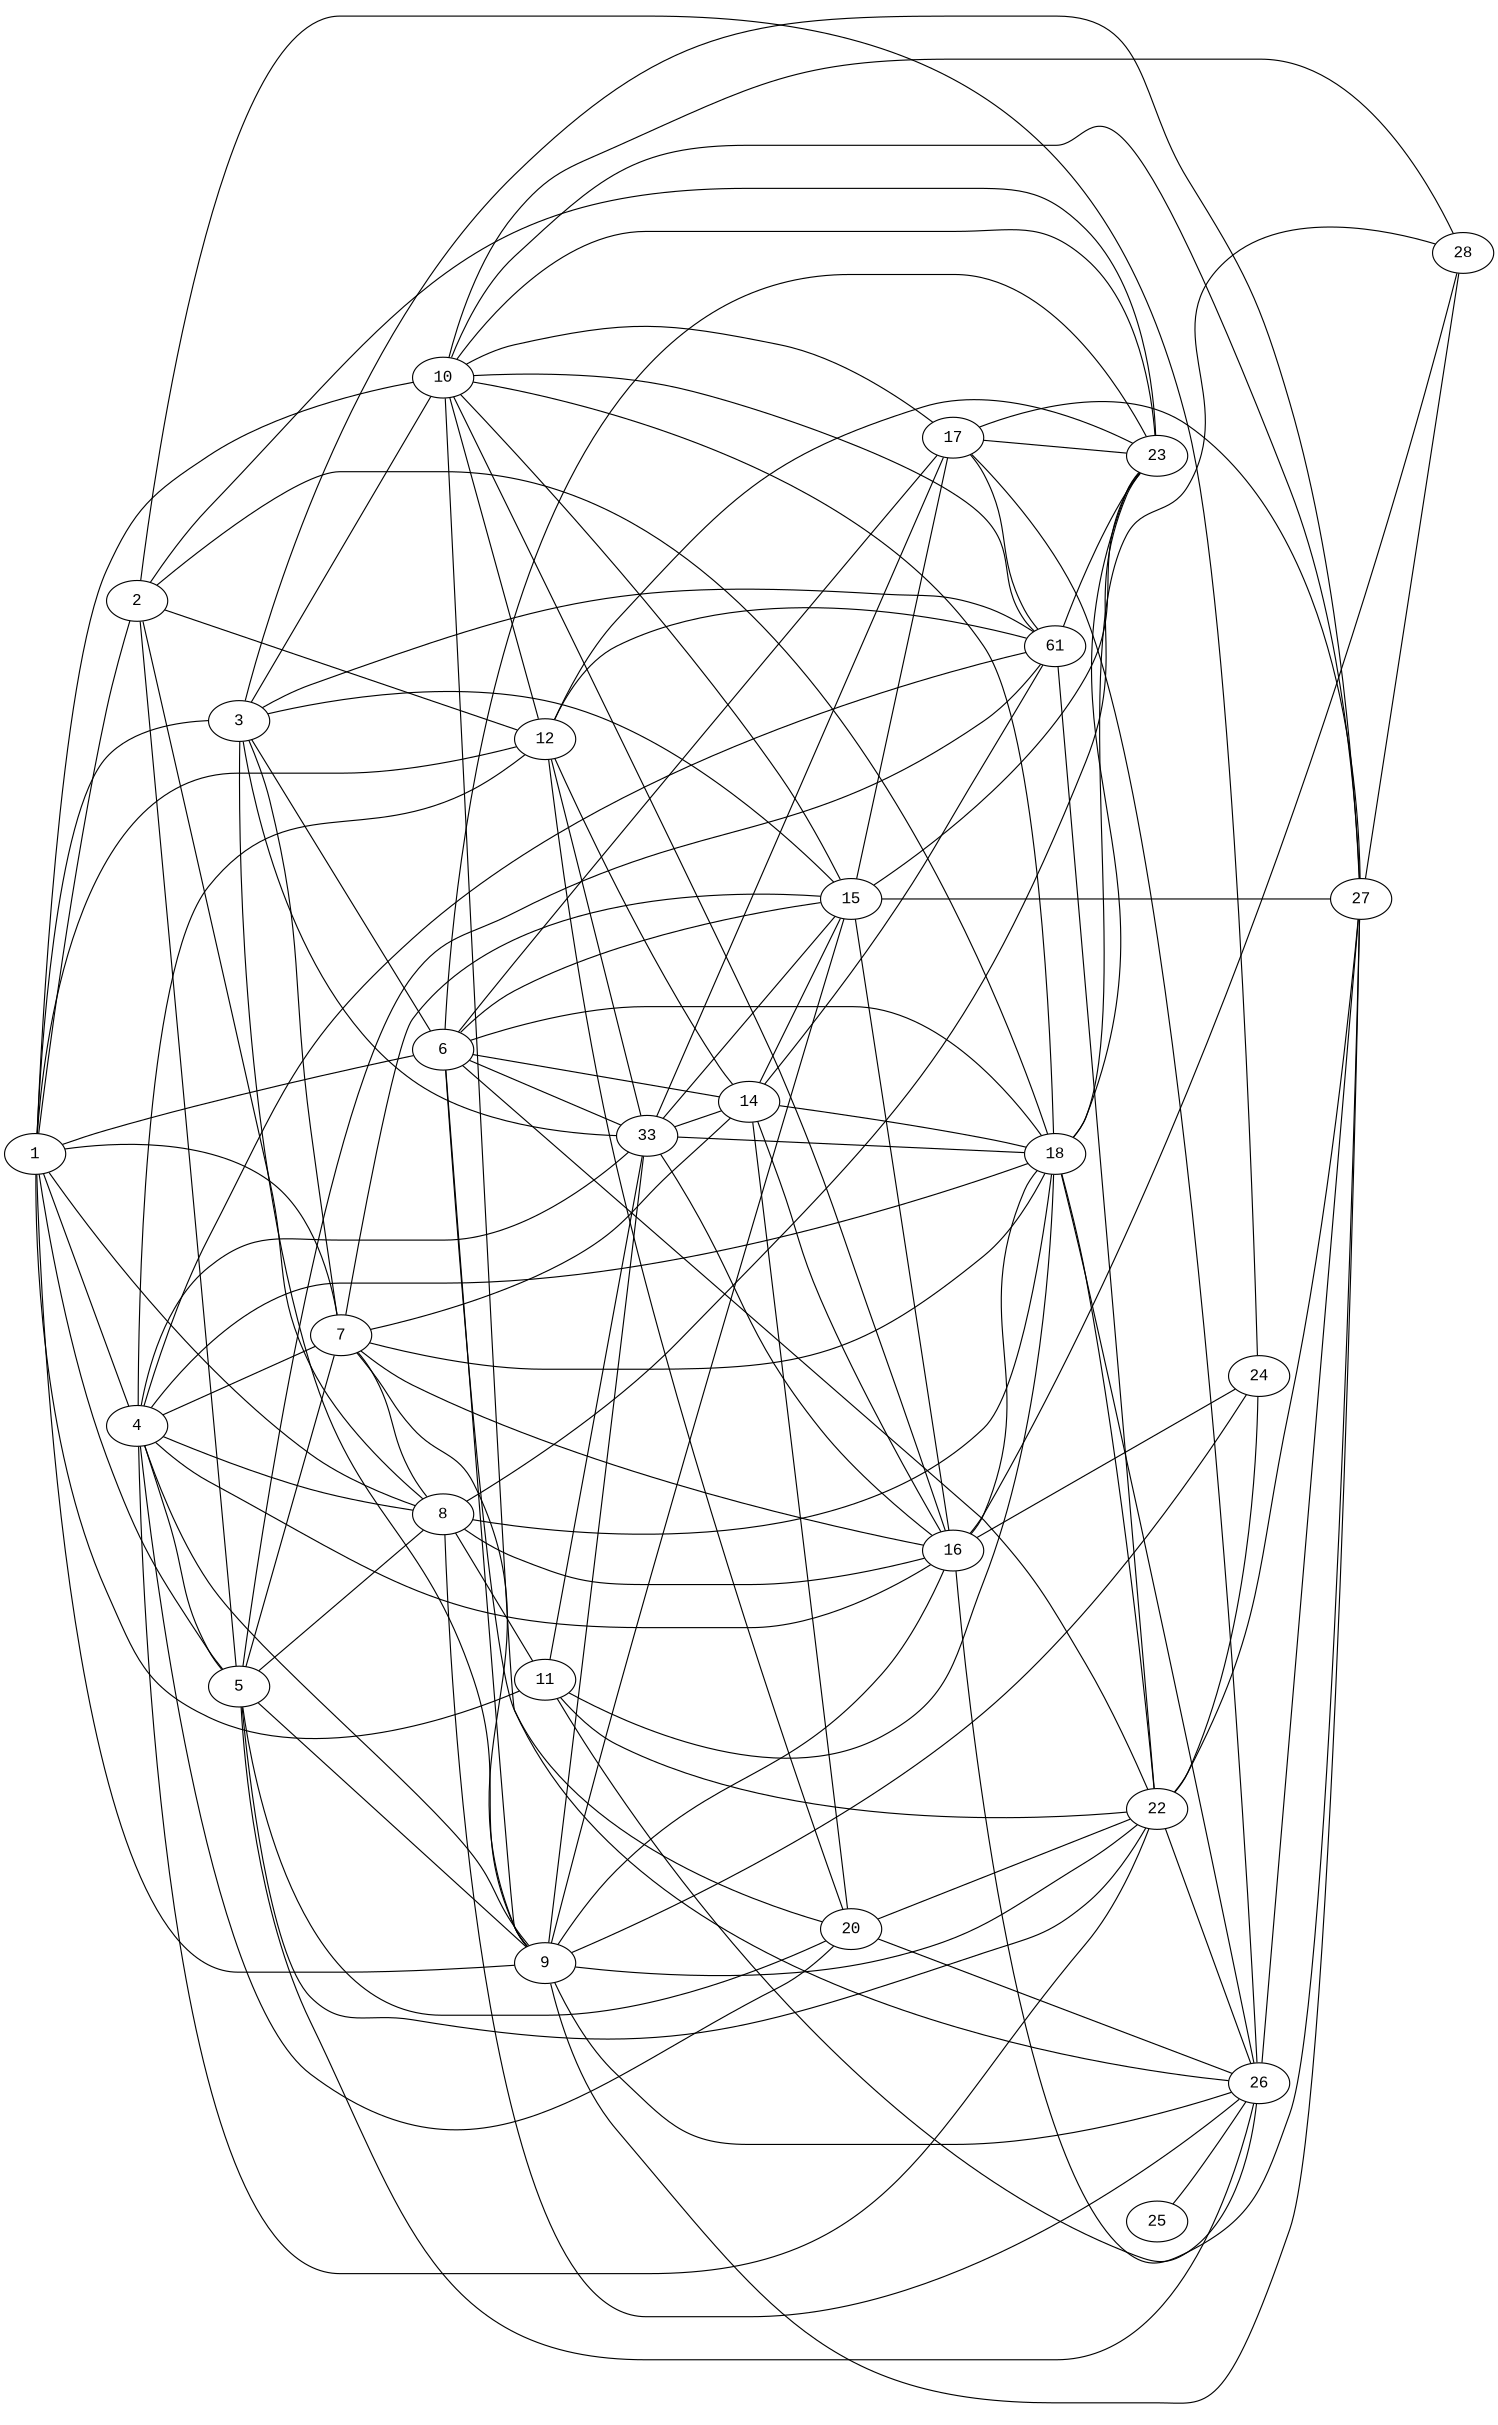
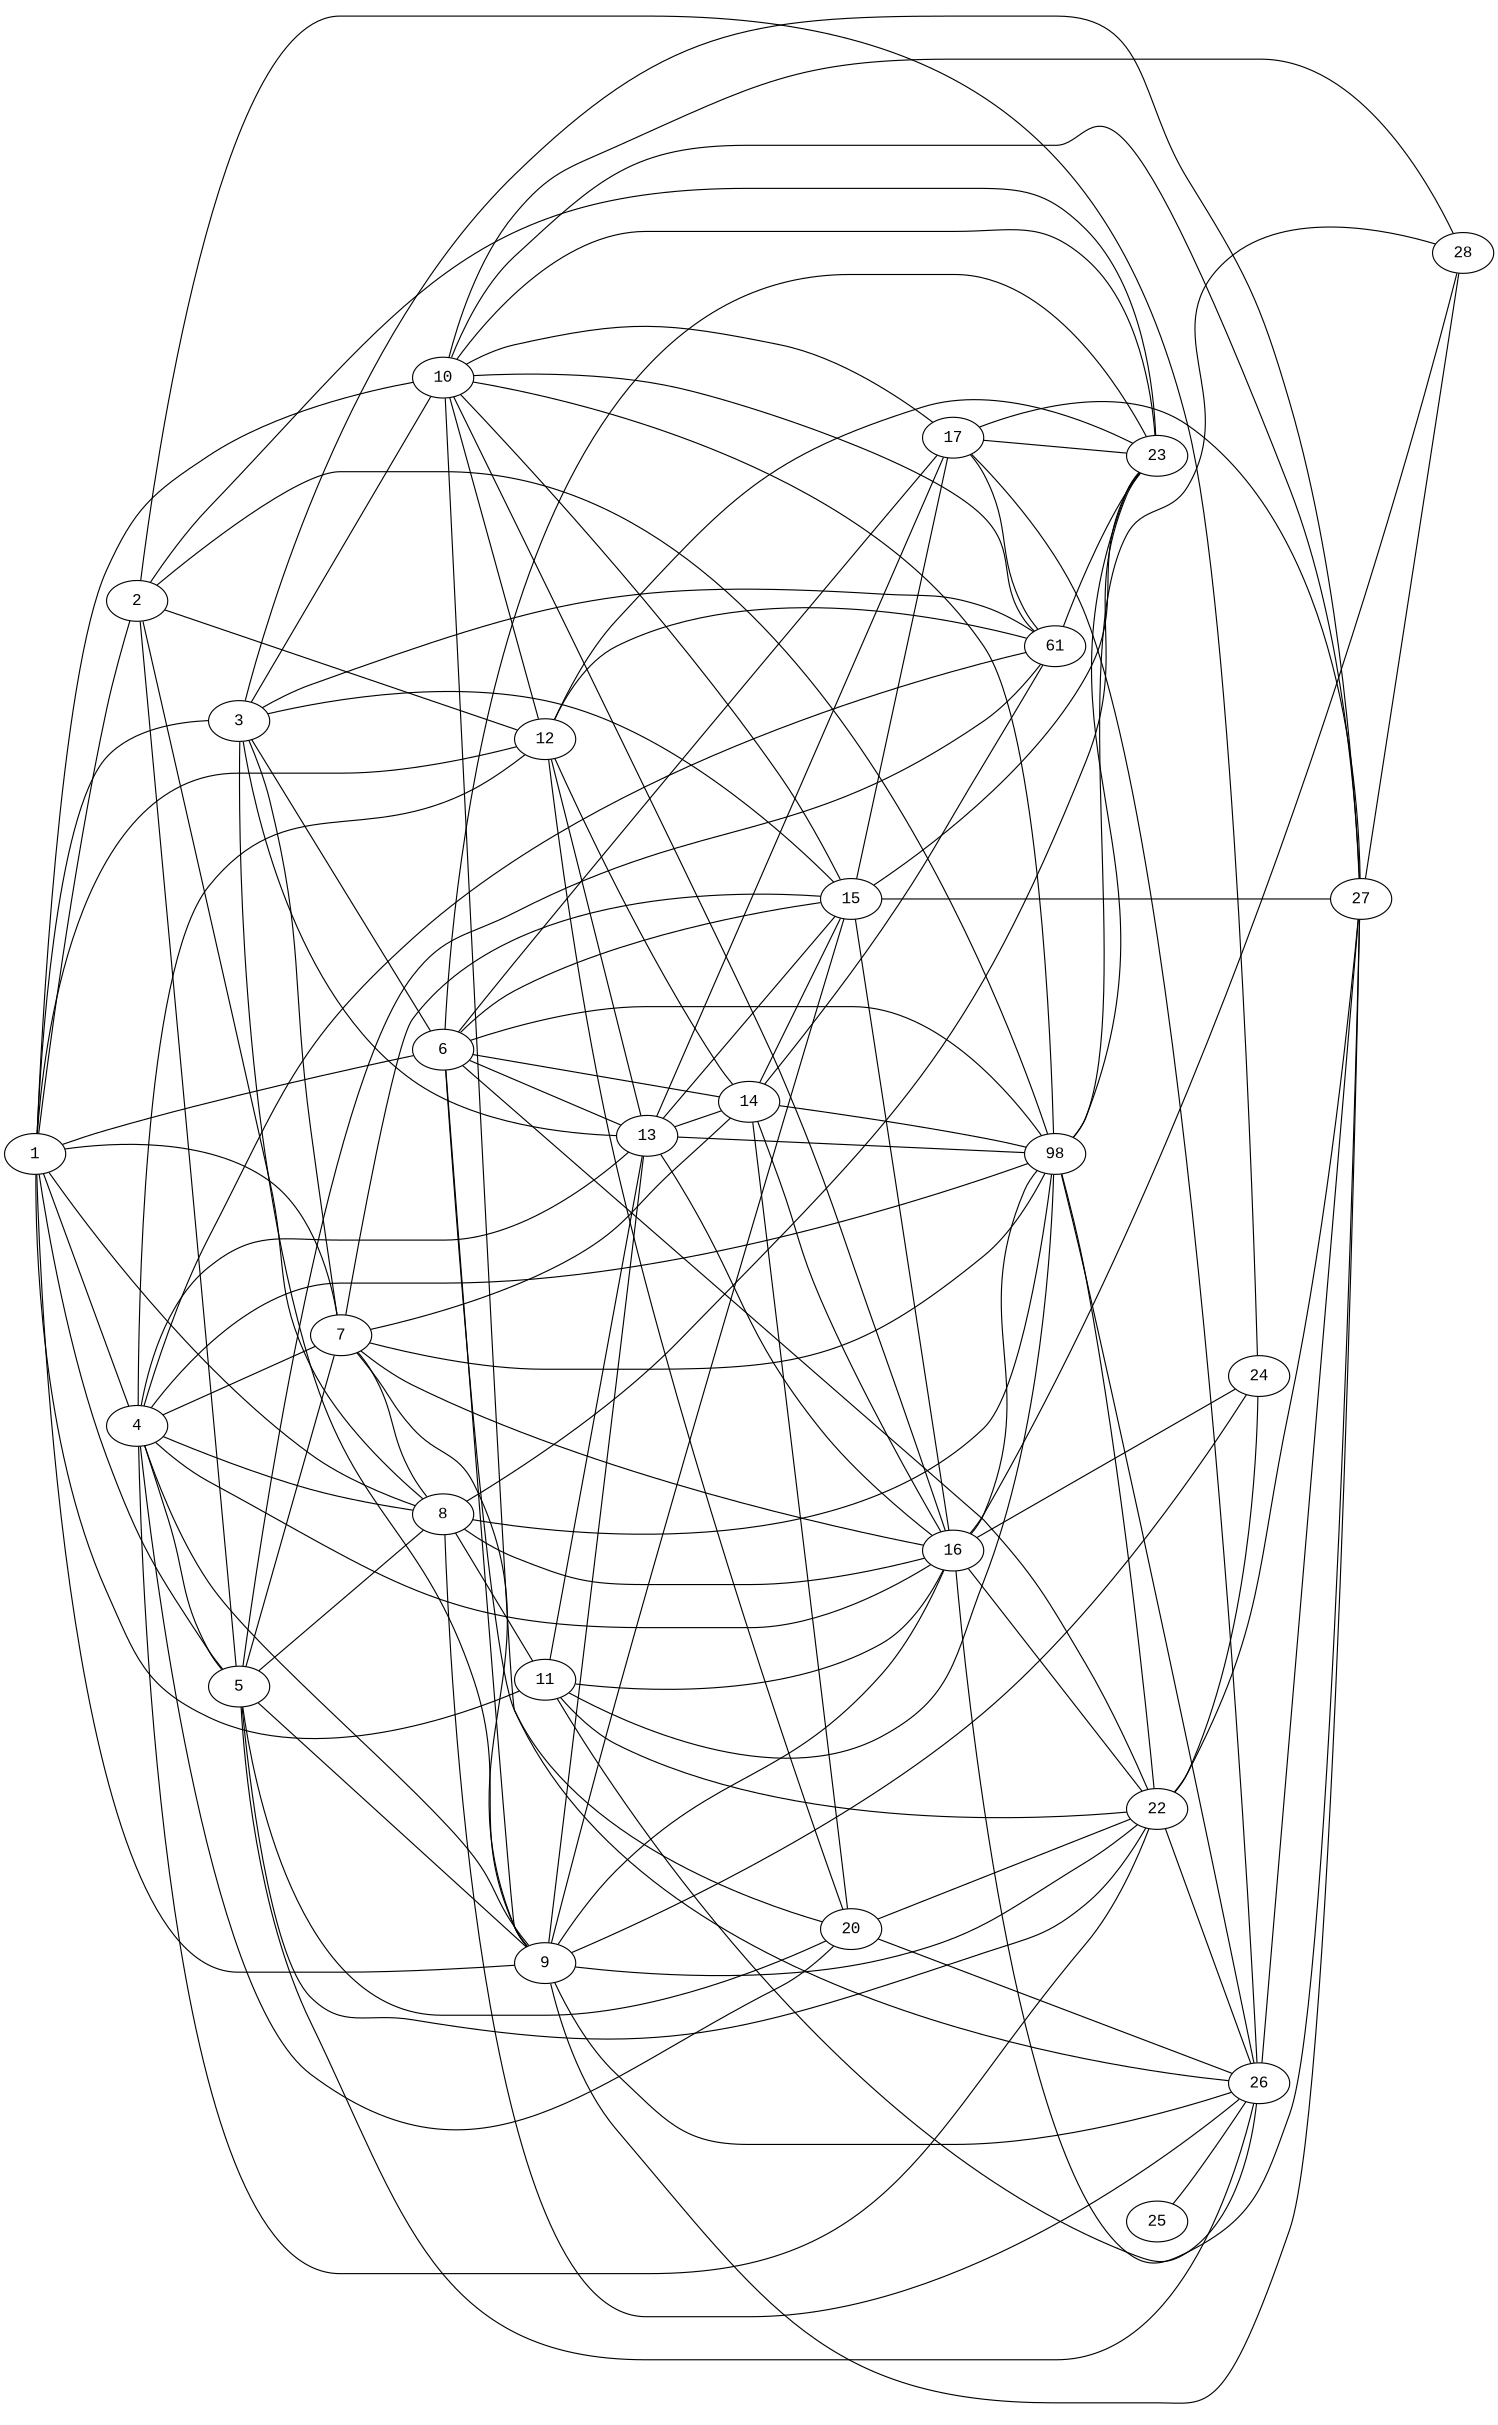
  graph {
    fontname="Liberation Mono"
    rankdir=LR
    node [fontname="Liberation Mono"]
    edge [fontname="Liberation Mono"]
    1
    2
    3
    4
    5
    6
    7
    8
    9
    10
    11
    12
-   18
+   18 [label=98]
    23
    24
-   13 [label=33]
+   13
    15
    n18 [label=61]
    27
    22
    16
    20
    26
    14
    17
    28
    25
    1 -- 2
    1 -- 3
    1 -- 4
    1 -- 5
    1 -- 6
    1 -- 7
    1 -- 8
    1 -- 9
    1 -- 10
    1 -- 11
    1 -- 12
    2 -- 5
    2 -- 8
    2 -- 12
    2 -- 18
    2 -- 23
    2 -- 24
    3 -- 6
    3 -- 7
    3 -- 9
    3 -- 10
    3 -- 13
    3 -- 15
    3 -- n18
    3 -- 27
    4 -- 5
    4 -- 7
    4 -- 8
    4 -- 9
    4 -- 12
    4 -- 18
    4 -- 13
    4 -- n18
    4 -- 22
    4 -- 16
    4 -- 20
    5 -- 7
    5 -- 8
    5 -- 9
    5 -- n18
    5 -- 22
    5 -- 20
    5 -- 26
    6 -- 9
    6 -- 18
    6 -- 23
    6 -- 13
    6 -- 15
    6 -- 22
    6 -- 20
    6 -- 14
    6 -- 17
    7 -- 8
    7 -- 9
    7 -- 18
    7 -- 15
    7 -- 16
    7 -- 14
    8 -- 11
    8 -- 18
    8 -- 23
    8 -- 16
    8 -- 26
    9 -- 24
    9 -- 13
    9 -- 15
    9 -- 27
    9 -- 22
    9 -- 16
    9 -- 26
    10 -- 12
    10 -- 18
    10 -- 23
    10 -- 15
    10 -- n18
    10 -- 27
    10 -- 16
    10 -- 26
    10 -- 17
    10 -- 28
    11 -- 18
    11 -- 13
    11 -- 22
+   11 -- 16
    11 -- 26
    12 -- 23
    12 -- 13
    12 -- n18
    12 -- 20
    12 -- 14
    18 -- 23
    18 -- 22
    18 -- 26
    18 -- 28
    13 -- 18
    13 -- 15
    13 -- 16
    13 -- 14
    13 -- 17
    15 -- 23
    15 -- 27
    15 -- 16
    15 -- 17
    n18 -- 23
-   n18 -- 22
+   16 -- 22
    27 -- 28
    22 -- 24
    22 -- 27
    22 -- 26
    16 -- 18
    16 -- 24
    16 -- 27
    16 -- 28
    20 -- 22
    20 -- 26
    26 -- 27
    14 -- 18
    14 -- 15
    14 -- n18
    14 -- 16
    14 -- 20
    17 -- 23
    17 -- n18
    17 -- 27
    17 -- 26
    25 -- 26
  }
